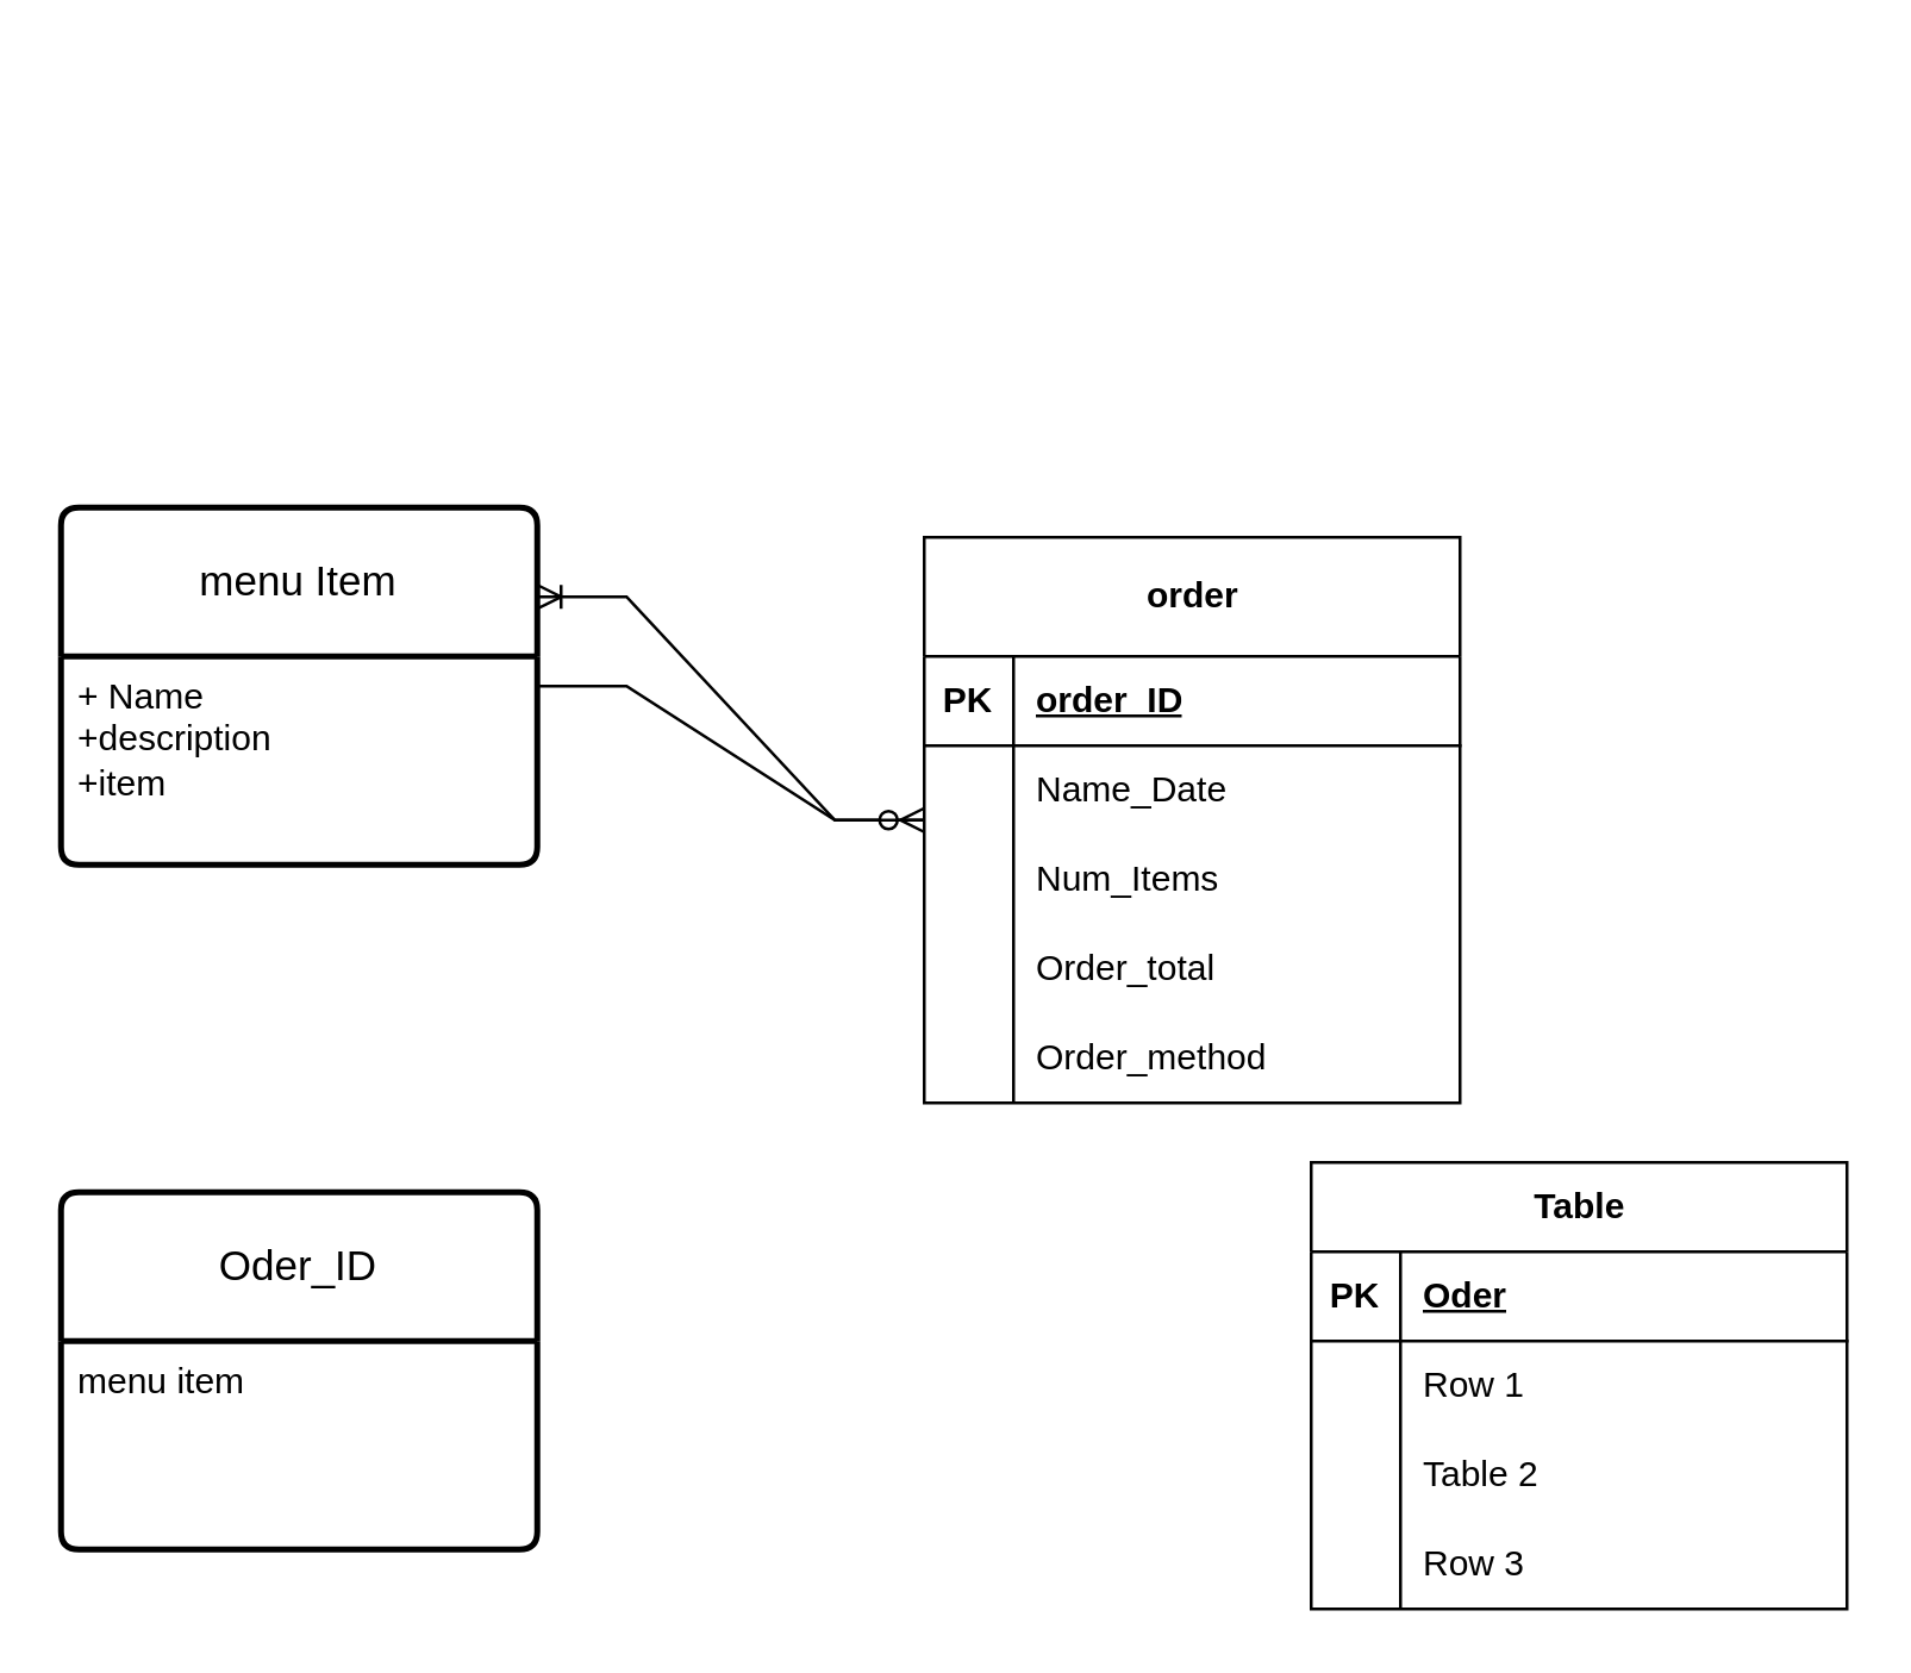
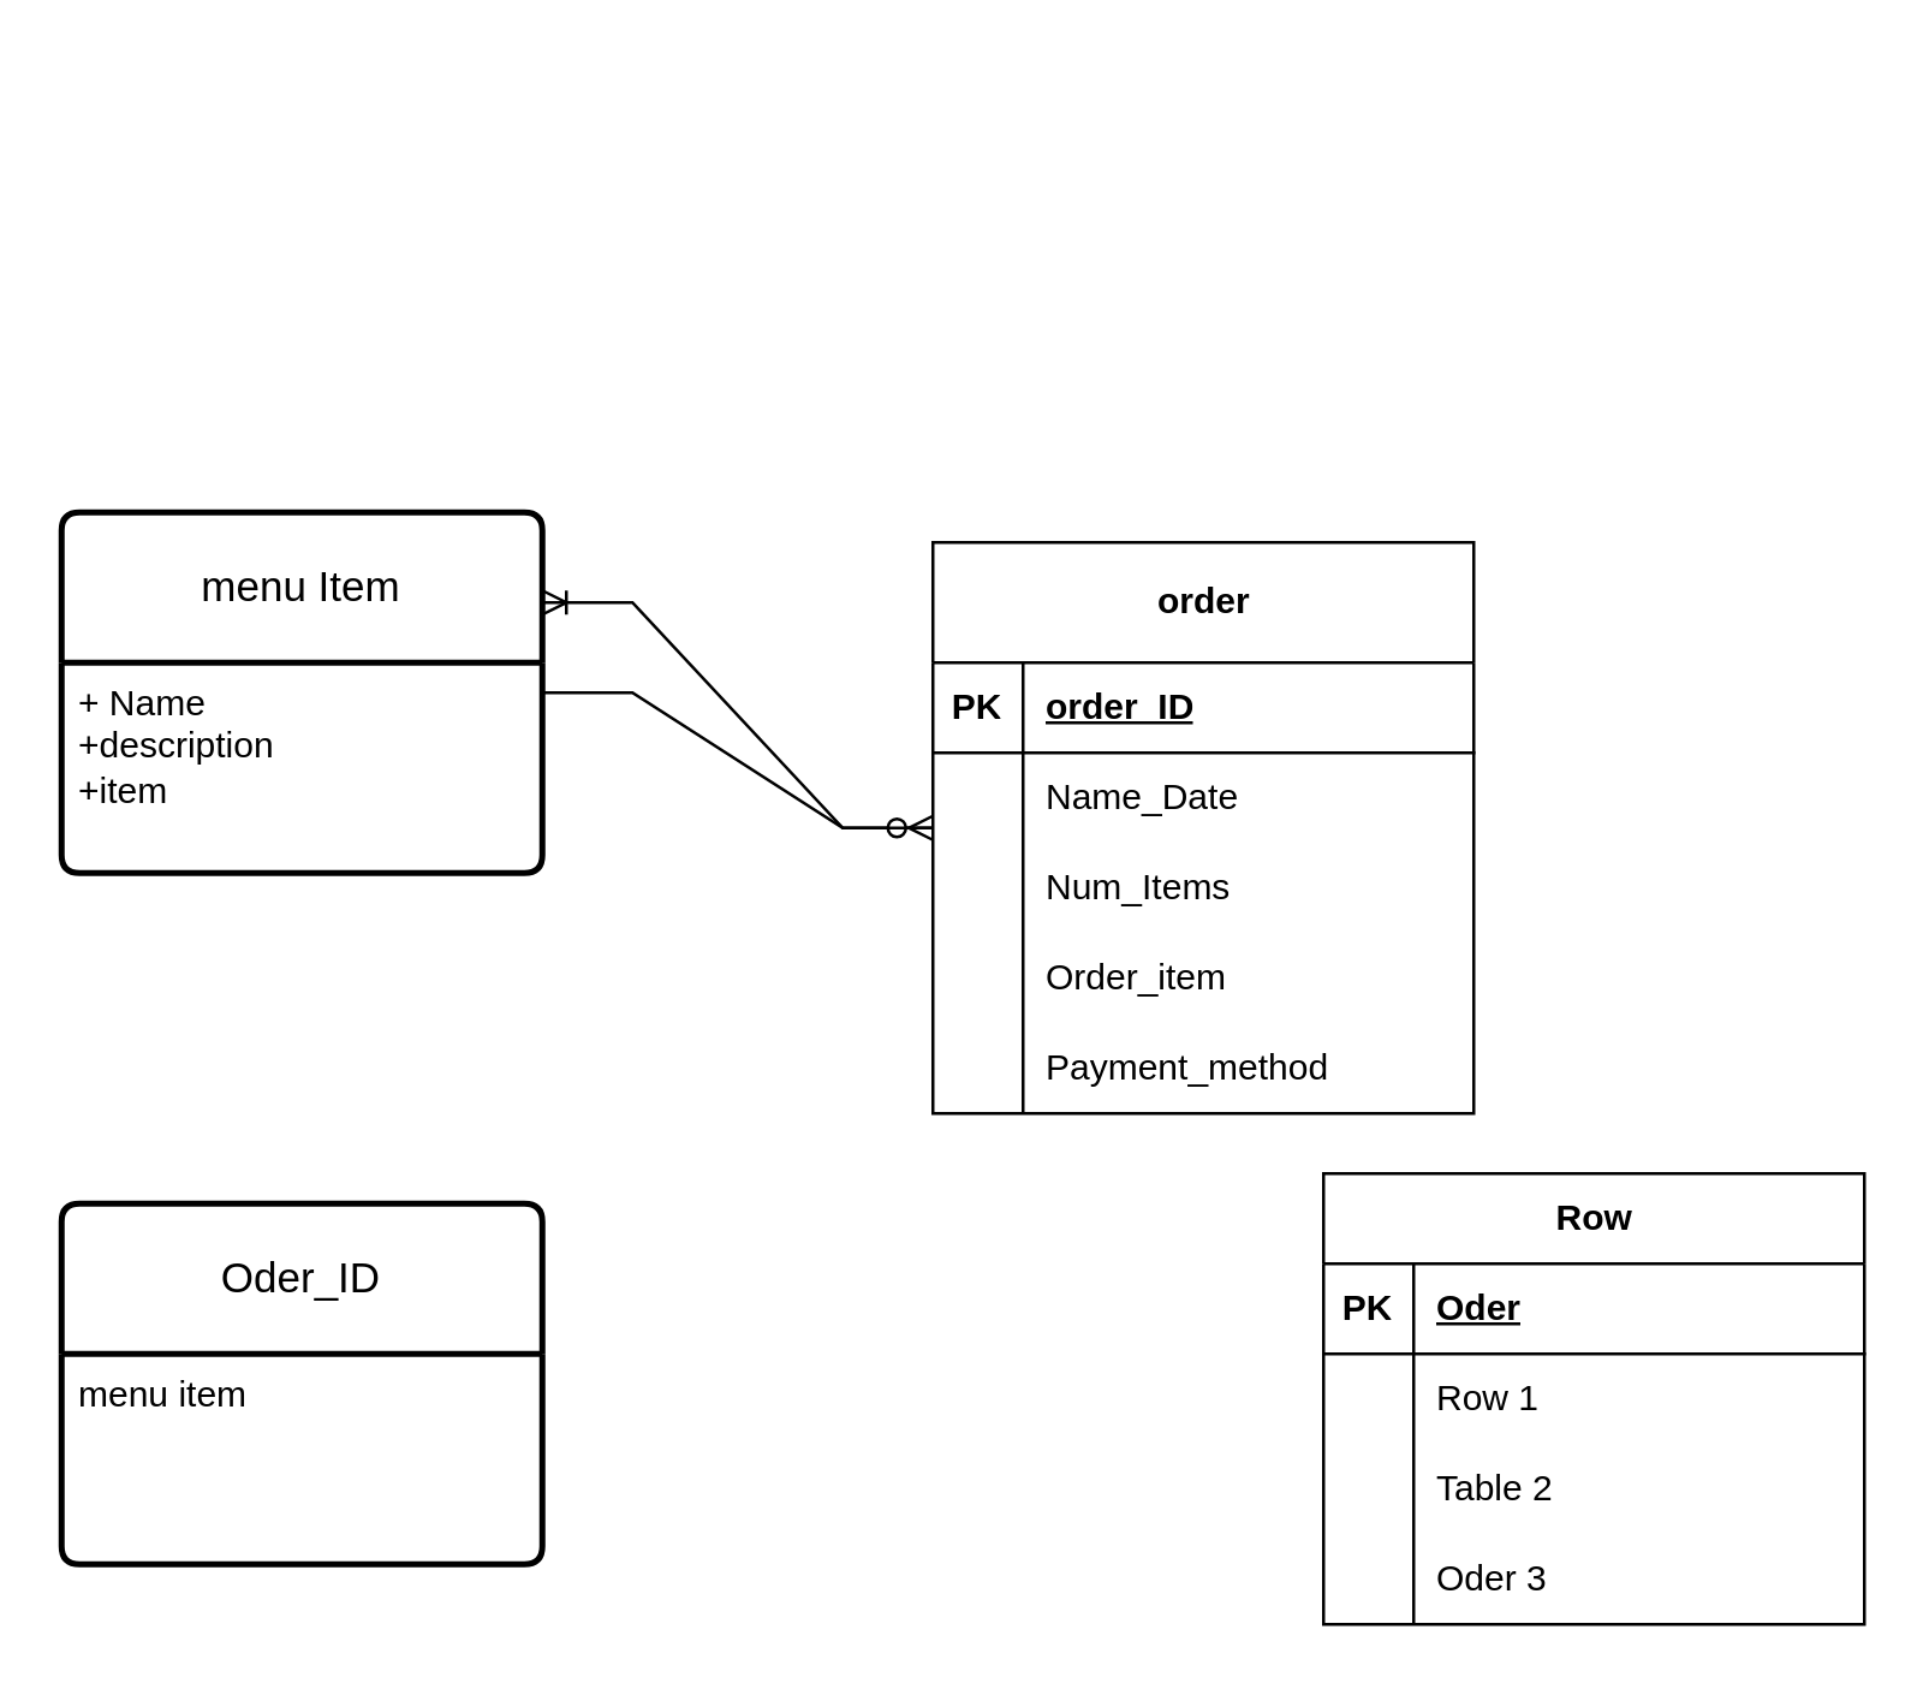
  <mxCell id="0" />
  <mxCell id="1" parent="0" />
  <mxCell id="2" value="menu Item" style="swimlane;childLayout=stackLayout;horizontal=1;startSize=50;horizontalStack=0;rounded=1;fontSize=14;fontStyle=0;strokeWidth=2;resizeParent=0;resizeLast=1;shadow=0;dashed=0;align=center;arcSize=4;whiteSpace=wrap;html=1;" vertex="1" parent="1"><mxGeometry x="20" y="170" width="160" height="120" as="geometry" /></mxCell>
  <mxCell id="3" value="+ Name&lt;br&gt;+description&lt;br&gt;+item" style="align=left;strokeColor=none;fillColor=none;spacingLeft=4;fontSize=12;verticalAlign=top;resizable=0;rotatable=0;part=1;html=1;" vertex="1" parent="2"><mxGeometry y="50" width="160" height="70" as="geometry" /></mxCell>
- <mxCell id="4" value="Table" style="shape=table;startSize=30;container=1;collapsible=1;childLayout=tableLayout;fixedRows=1;rowLines=0;fontStyle=1;align=center;resizeLast=1;html=1;" vertex="1" parent="1"><mxGeometry x="440" y="390" width="180" height="150" as="geometry" /></mxCell>
+ <mxCell id="4" value="Row" style="shape=table;startSize=30;container=1;collapsible=1;childLayout=tableLayout;fixedRows=1;rowLines=0;fontStyle=1;align=center;resizeLast=1;html=1;" vertex="1" parent="1"><mxGeometry x="440" y="390" width="180" height="150" as="geometry" /></mxCell>
  <mxCell id="5" value="" style="shape=tableRow;horizontal=0;startSize=0;swimlaneHead=0;swimlaneBody=0;fillColor=none;collapsible=0;dropTarget=0;points=[[0,0.5],[1,0.5]];portConstraint=eastwest;top=0;left=0;right=0;bottom=1;" vertex="1" parent="4"><mxGeometry y="30" width="180" height="30" as="geometry" /></mxCell>
  <mxCell id="6" value="PK" style="shape=partialRectangle;connectable=0;fillColor=none;top=0;left=0;bottom=0;right=0;fontStyle=1;overflow=hidden;whiteSpace=wrap;html=1;" vertex="1" parent="5"><mxGeometry width="30" height="30" as="geometry"><mxRectangle width="30" height="30" as="alternateBounds" /></mxGeometry></mxCell>
  <mxCell id="7" value="Oder" style="shape=partialRectangle;connectable=0;fillColor=none;top=0;left=0;bottom=0;right=0;align=left;spacingLeft=6;fontStyle=5;overflow=hidden;whiteSpace=wrap;html=1;" vertex="1" parent="5"><mxGeometry x="30" width="150" height="30" as="geometry"><mxRectangle width="150" height="30" as="alternateBounds" /></mxGeometry></mxCell>
  <mxCell id="8" value="" style="shape=tableRow;horizontal=0;startSize=0;swimlaneHead=0;swimlaneBody=0;fillColor=none;collapsible=0;dropTarget=0;points=[[0,0.5],[1,0.5]];portConstraint=eastwest;top=0;left=0;right=0;bottom=0;" vertex="1" parent="4"><mxGeometry y="60" width="180" height="30" as="geometry" /></mxCell>
  <mxCell id="9" value="" style="shape=partialRectangle;connectable=0;fillColor=none;top=0;left=0;bottom=0;right=0;editable=1;overflow=hidden;whiteSpace=wrap;html=1;" vertex="1" parent="8"><mxGeometry width="30" height="30" as="geometry"><mxRectangle width="30" height="30" as="alternateBounds" /></mxGeometry></mxCell>
  <mxCell id="10" value="Row 1" style="shape=partialRectangle;connectable=0;fillColor=none;top=0;left=0;bottom=0;right=0;align=left;spacingLeft=6;overflow=hidden;whiteSpace=wrap;html=1;" vertex="1" parent="8"><mxGeometry x="30" width="150" height="30" as="geometry"><mxRectangle width="150" height="30" as="alternateBounds" /></mxGeometry></mxCell>
  <mxCell id="11" value="" style="shape=tableRow;horizontal=0;startSize=0;swimlaneHead=0;swimlaneBody=0;fillColor=none;collapsible=0;dropTarget=0;points=[[0,0.5],[1,0.5]];portConstraint=eastwest;top=0;left=0;right=0;bottom=0;" vertex="1" parent="4"><mxGeometry y="90" width="180" height="30" as="geometry" /></mxCell>
  <mxCell id="12" value="" style="shape=partialRectangle;connectable=0;fillColor=none;top=0;left=0;bottom=0;right=0;editable=1;overflow=hidden;whiteSpace=wrap;html=1;" vertex="1" parent="11"><mxGeometry width="30" height="30" as="geometry"><mxRectangle width="30" height="30" as="alternateBounds" /></mxGeometry></mxCell>
  <mxCell id="13" value="Table 2" style="shape=partialRectangle;connectable=0;fillColor=none;top=0;left=0;bottom=0;right=0;align=left;spacingLeft=6;overflow=hidden;whiteSpace=wrap;html=1;" vertex="1" parent="11"><mxGeometry x="30" width="150" height="30" as="geometry"><mxRectangle width="150" height="30" as="alternateBounds" /></mxGeometry></mxCell>
  <mxCell id="14" value="" style="shape=tableRow;horizontal=0;startSize=0;swimlaneHead=0;swimlaneBody=0;fillColor=none;collapsible=0;dropTarget=0;points=[[0,0.5],[1,0.5]];portConstraint=eastwest;top=0;left=0;right=0;bottom=0;" vertex="1" parent="4"><mxGeometry y="120" width="180" height="30" as="geometry" /></mxCell>
  <mxCell id="15" value="" style="shape=partialRectangle;connectable=0;fillColor=none;top=0;left=0;bottom=0;right=0;editable=1;overflow=hidden;whiteSpace=wrap;html=1;" vertex="1" parent="14"><mxGeometry width="30" height="30" as="geometry"><mxRectangle width="30" height="30" as="alternateBounds" /></mxGeometry></mxCell>
- <mxCell id="16" value="Row 3" style="shape=partialRectangle;connectable=0;fillColor=none;top=0;left=0;bottom=0;right=0;align=left;spacingLeft=6;overflow=hidden;whiteSpace=wrap;html=1;" vertex="1" parent="14"><mxGeometry x="30" width="150" height="30" as="geometry"><mxRectangle width="150" height="30" as="alternateBounds" /></mxGeometry></mxCell>
+ <mxCell id="16" value="Oder 3" style="shape=partialRectangle;connectable=0;fillColor=none;top=0;left=0;bottom=0;right=0;align=left;spacingLeft=6;overflow=hidden;whiteSpace=wrap;html=1;" vertex="1" parent="14"><mxGeometry x="30" width="150" height="30" as="geometry"><mxRectangle width="150" height="30" as="alternateBounds" /></mxGeometry></mxCell>
  <mxCell id="17" value="order" style="shape=table;startSize=40;container=1;collapsible=1;childLayout=tableLayout;fixedRows=1;rowLines=0;fontStyle=1;align=center;resizeLast=1;html=1;" vertex="1" parent="1"><mxGeometry x="310" y="180" width="180" height="190" as="geometry" /></mxCell>
  <mxCell id="18" value="" style="shape=tableRow;horizontal=0;startSize=0;swimlaneHead=0;swimlaneBody=0;fillColor=none;collapsible=0;dropTarget=0;points=[[0,0.5],[1,0.5]];portConstraint=eastwest;top=0;left=0;right=0;bottom=1;" vertex="1" parent="17"><mxGeometry y="40" width="180" height="30" as="geometry" /></mxCell>
  <mxCell id="19" value="PK" style="shape=partialRectangle;connectable=0;fillColor=none;top=0;left=0;bottom=0;right=0;fontStyle=1;overflow=hidden;whiteSpace=wrap;html=1;" vertex="1" parent="18"><mxGeometry width="30" height="30" as="geometry"><mxRectangle width="30" height="30" as="alternateBounds" /></mxGeometry></mxCell>
  <mxCell id="20" value="order_ID" style="shape=partialRectangle;connectable=0;fillColor=none;top=0;left=0;bottom=0;right=0;align=left;spacingLeft=6;fontStyle=5;overflow=hidden;whiteSpace=wrap;html=1;" vertex="1" parent="18"><mxGeometry x="30" width="150" height="30" as="geometry"><mxRectangle width="150" height="30" as="alternateBounds" /></mxGeometry></mxCell>
  <mxCell id="21" value="" style="shape=tableRow;horizontal=0;startSize=0;swimlaneHead=0;swimlaneBody=0;fillColor=none;collapsible=0;dropTarget=0;points=[[0,0.5],[1,0.5]];portConstraint=eastwest;top=0;left=0;right=0;bottom=0;" vertex="1" parent="17"><mxGeometry y="70" width="180" height="30" as="geometry" /></mxCell>
  <mxCell id="22" value="" style="shape=partialRectangle;connectable=0;fillColor=none;top=0;left=0;bottom=0;right=0;editable=1;overflow=hidden;whiteSpace=wrap;html=1;" vertex="1" parent="21"><mxGeometry width="30" height="30" as="geometry"><mxRectangle width="30" height="30" as="alternateBounds" /></mxGeometry></mxCell>
  <mxCell id="23" value="Name_Date" style="shape=partialRectangle;connectable=0;fillColor=none;top=0;left=0;bottom=0;right=0;align=left;spacingLeft=6;overflow=hidden;whiteSpace=wrap;html=1;" vertex="1" parent="21"><mxGeometry x="30" width="150" height="30" as="geometry"><mxRectangle width="150" height="30" as="alternateBounds" /></mxGeometry></mxCell>
  <mxCell id="24" value="" style="shape=tableRow;horizontal=0;startSize=0;swimlaneHead=0;swimlaneBody=0;fillColor=none;collapsible=0;dropTarget=0;points=[[0,0.5],[1,0.5]];portConstraint=eastwest;top=0;left=0;right=0;bottom=0;" vertex="1" parent="17"><mxGeometry y="100" width="180" height="30" as="geometry" /></mxCell>
  <mxCell id="25" value="" style="shape=partialRectangle;connectable=0;fillColor=none;top=0;left=0;bottom=0;right=0;editable=1;overflow=hidden;whiteSpace=wrap;html=1;" vertex="1" parent="24"><mxGeometry width="30" height="30" as="geometry"><mxRectangle width="30" height="30" as="alternateBounds" /></mxGeometry></mxCell>
  <mxCell id="26" value="Num_Items" style="shape=partialRectangle;connectable=0;fillColor=none;top=0;left=0;bottom=0;right=0;align=left;spacingLeft=6;overflow=hidden;whiteSpace=wrap;html=1;" vertex="1" parent="24"><mxGeometry x="30" width="150" height="30" as="geometry"><mxRectangle width="150" height="30" as="alternateBounds" /></mxGeometry></mxCell>
  <mxCell id="27" value="" style="shape=tableRow;horizontal=0;startSize=0;swimlaneHead=0;swimlaneBody=0;fillColor=none;collapsible=0;dropTarget=0;points=[[0,0.5],[1,0.5]];portConstraint=eastwest;top=0;left=0;right=0;bottom=0;" vertex="1" parent="17"><mxGeometry y="130" width="180" height="30" as="geometry" /></mxCell>
  <mxCell id="28" value="" style="shape=partialRectangle;connectable=0;fillColor=none;top=0;left=0;bottom=0;right=0;editable=1;overflow=hidden;whiteSpace=wrap;html=1;" vertex="1" parent="27"><mxGeometry width="30" height="30" as="geometry"><mxRectangle width="30" height="30" as="alternateBounds" /></mxGeometry></mxCell>
- <mxCell id="29" value="Order_total" style="shape=partialRectangle;connectable=0;fillColor=none;top=0;left=0;bottom=0;right=0;align=left;spacingLeft=6;overflow=hidden;whiteSpace=wrap;html=1;" vertex="1" parent="27"><mxGeometry x="30" width="150" height="30" as="geometry"><mxRectangle width="150" height="30" as="alternateBounds" /></mxGeometry></mxCell>
+ <mxCell id="29" value="Order_item" style="shape=partialRectangle;connectable=0;fillColor=none;top=0;left=0;bottom=0;right=0;align=left;spacingLeft=6;overflow=hidden;whiteSpace=wrap;html=1;" vertex="1" parent="27"><mxGeometry x="30" width="150" height="30" as="geometry"><mxRectangle width="150" height="30" as="alternateBounds" /></mxGeometry></mxCell>
  <mxCell id="30" value="" style="shape=tableRow;horizontal=0;startSize=0;swimlaneHead=0;swimlaneBody=0;fillColor=none;collapsible=0;dropTarget=0;points=[[0,0.5],[1,0.5]];portConstraint=eastwest;top=0;left=0;right=0;bottom=0;" vertex="1" parent="17"><mxGeometry y="160" width="180" height="30" as="geometry" /></mxCell>
  <mxCell id="31" value="" style="shape=partialRectangle;connectable=0;fillColor=none;top=0;left=0;bottom=0;right=0;editable=1;overflow=hidden;whiteSpace=wrap;html=1;" vertex="1" parent="30"><mxGeometry width="30" height="30" as="geometry"><mxRectangle width="30" height="30" as="alternateBounds" /></mxGeometry></mxCell>
- <mxCell id="32" value="Order_method" style="shape=partialRectangle;connectable=0;fillColor=none;top=0;left=0;bottom=0;right=0;align=left;spacingLeft=6;overflow=hidden;whiteSpace=wrap;html=1;" vertex="1" parent="30"><mxGeometry x="30" width="150" height="30" as="geometry"><mxRectangle width="150" height="30" as="alternateBounds" /></mxGeometry></mxCell>
+ <mxCell id="32" value="Payment_method" style="shape=partialRectangle;connectable=0;fillColor=none;top=0;left=0;bottom=0;right=0;align=left;spacingLeft=6;overflow=hidden;whiteSpace=wrap;html=1;" vertex="1" parent="30"><mxGeometry x="30" width="150" height="30" as="geometry"><mxRectangle width="150" height="30" as="alternateBounds" /></mxGeometry></mxCell>
  <mxCell id="33" value="" style="edgeStyle=entityRelationEdgeStyle;fontSize=12;html=1;endArrow=ERzeroToMany;endFill=1;rounded=0;" edge="1" parent="1" source="2" target="17"><mxGeometry width="100" height="100" relative="1" as="geometry"><mxPoint x="190" y="101.96" as="sourcePoint" /><mxPoint x="316.8" y="100" as="targetPoint" /><Array as="points"><mxPoint x="226.8" y="20" /></Array></mxGeometry></mxCell>
  <mxCell id="34" value="" style="edgeStyle=entityRelationEdgeStyle;fontSize=12;html=1;endArrow=ERoneToMany;rounded=0;entryX=1;entryY=0.25;entryDx=0;entryDy=0;" edge="1" parent="1" source="17" target="2"><mxGeometry width="100" height="100" relative="1" as="geometry"><mxPoint x="260" y="210" as="sourcePoint" /><mxPoint x="150" y="330" as="targetPoint" /><Array as="points"><mxPoint x="250" y="220" /><mxPoint x="250" y="230" /><mxPoint x="260" y="230" /><mxPoint x="310" y="230" /><mxPoint x="250" y="240" /><mxPoint x="250" y="250" /><mxPoint x="300" y="200" /><mxPoint x="310" y="200" /><mxPoint x="260" y="240" /><mxPoint x="240" y="240" /></Array></mxGeometry></mxCell>
  <mxCell id="35" value="Oder_ID" style="swimlane;childLayout=stackLayout;horizontal=1;startSize=50;horizontalStack=0;rounded=1;fontSize=14;fontStyle=0;strokeWidth=2;resizeParent=0;resizeLast=1;shadow=0;dashed=0;align=center;arcSize=4;whiteSpace=wrap;html=1;" vertex="1" parent="1"><mxGeometry x="20" y="400" width="160" height="120" as="geometry" /></mxCell>
  <mxCell id="36" value="menu item&lt;div&gt;&lt;br&gt;&lt;/div&gt;" style="align=left;strokeColor=none;fillColor=none;spacingLeft=4;fontSize=12;verticalAlign=top;resizable=0;rotatable=0;part=1;html=1;" vertex="1" parent="35"><mxGeometry y="50" width="160" height="70" as="geometry" /></mxCell>
